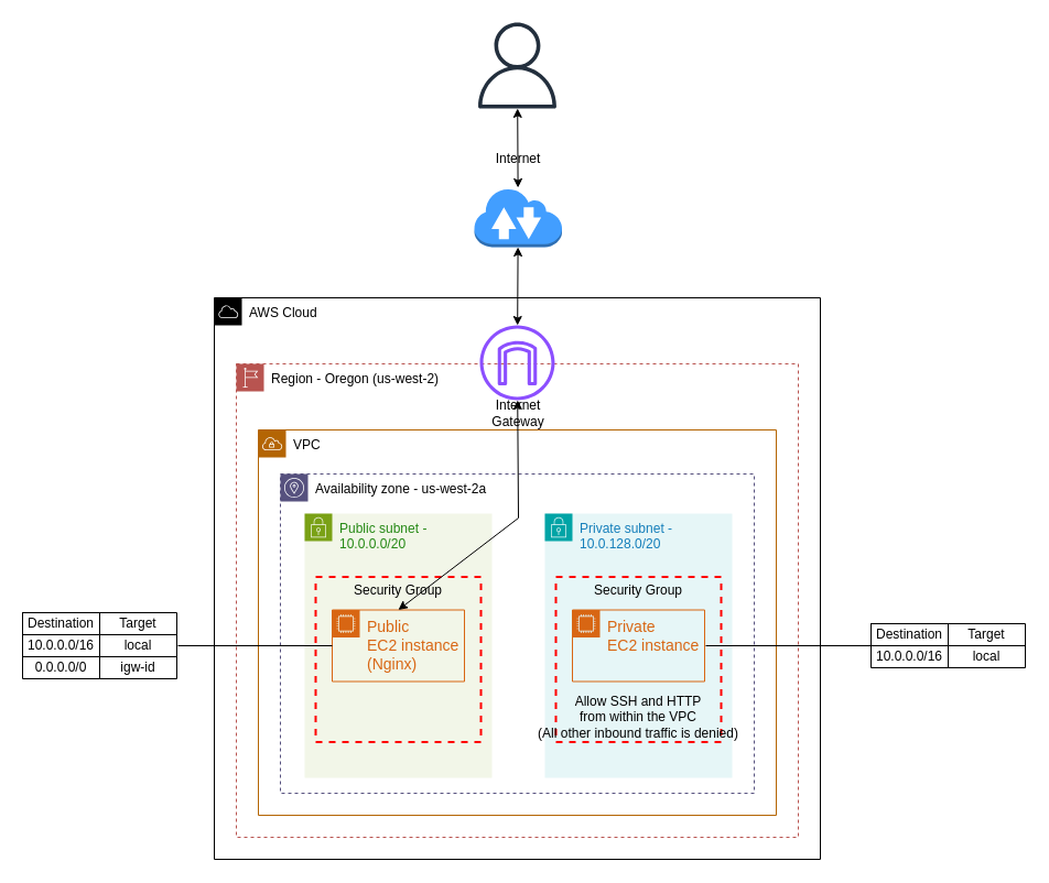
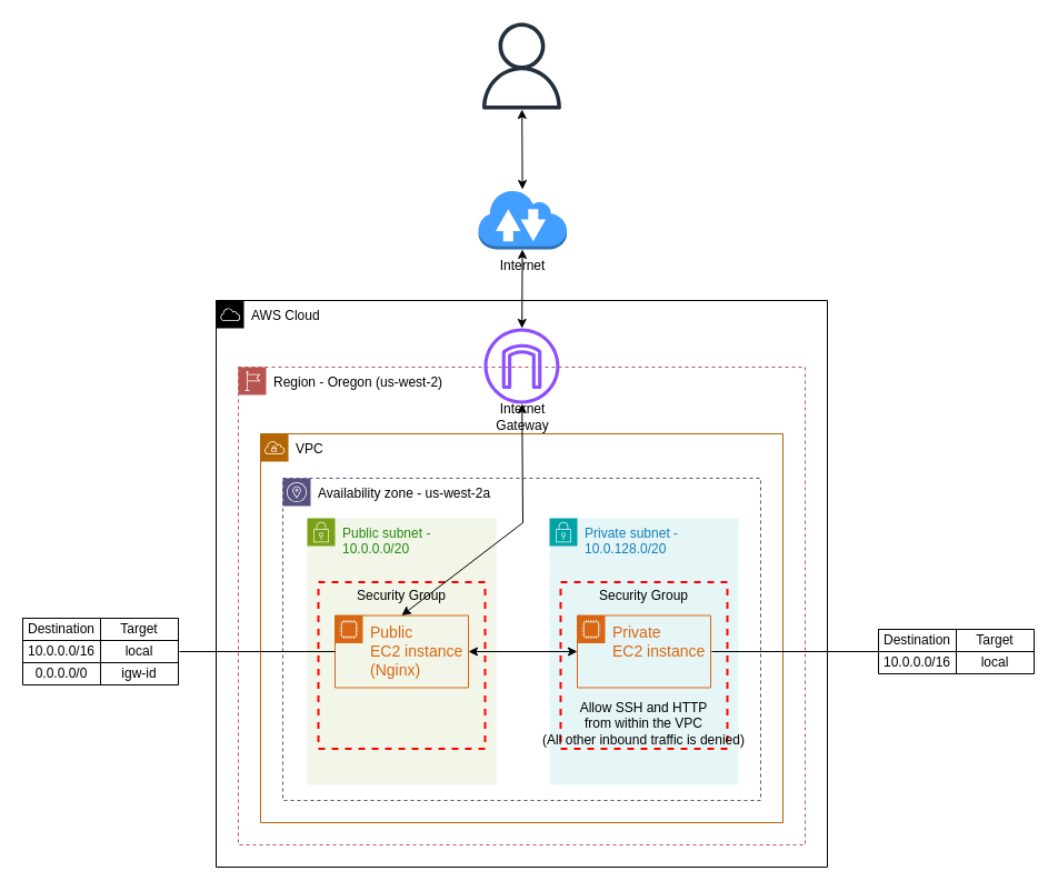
  <mxCell id="0" />
  <mxCell id="1" parent="0" />
  <mxCell id="2" value="AWS Cloud" style="sketch=0;outlineConnect=0;html=1;whiteSpace=wrap;fontSize=12;fontStyle=0;shape=mxgraph.aws4.group;grIcon=mxgraph.aws4.group_aws_cloud;verticalAlign=top;align=left;spacingLeft=30;dashed=0;movable=1;resizable=1;rotatable=1;deletable=1;editable=1;locked=0;connectable=1;" parent="1" vertex="1"><mxGeometry x="194" y="270" width="550" height="510" as="geometry" /></mxCell>
  <mxCell id="3" value="VPC" style="sketch=0;outlineConnect=0;html=1;whiteSpace=wrap;fontSize=12;fontStyle=0;shape=mxgraph.aws4.group;grIcon=mxgraph.aws4.group_vpc;strokeColor=#b46504;fillColor=none;verticalAlign=top;align=left;spacingLeft=30;dashed=0;" parent="1" vertex="1"><mxGeometry x="234" y="390" width="470" height="350" as="geometry" /></mxCell>
  <mxCell id="4" value="Region - Oregon (us-west-2)" style="sketch=0;outlineConnect=0;html=1;whiteSpace=wrap;fontSize=12;fontStyle=0;shape=mxgraph.aws4.group;grIcon=mxgraph.aws4.group_region;strokeColor=#b85450;fillColor=none;verticalAlign=top;align=left;spacingLeft=30;dashed=1;movable=1;resizable=1;rotatable=1;deletable=1;editable=1;locked=0;connectable=1;" parent="1" vertex="1"><mxGeometry x="214" y="330" width="510" height="430" as="geometry" /></mxCell>
  <mxCell id="5" value="" style="sketch=0;outlineConnect=0;fontColor=#232F3E;gradientColor=none;fillColor=#8C4FFF;strokeColor=none;dashed=0;verticalLabelPosition=bottom;verticalAlign=top;align=center;html=1;fontSize=12;fontStyle=0;aspect=fixed;pointerEvents=1;shape=mxgraph.aws4.internet_gateway;" parent="1" vertex="1"><mxGeometry x="435" y="295" width="68" height="68" as="geometry" /></mxCell>
  <mxCell id="6" value="" style="group" parent="1" vertex="1" connectable="0"><mxGeometry x="254" y="430" width="430" height="290" as="geometry" /></mxCell>
  <mxCell id="7" value="Availability zone - us-west-2a" style="sketch=0;outlineConnect=0;html=1;whiteSpace=wrap;fontSize=12;fontStyle=0;shape=mxgraph.aws4.group;grIcon=mxgraph.aws4.group_availability_zone;strokeColor=#56517e;fillColor=none;verticalAlign=top;align=left;spacingLeft=30;dashed=1;" parent="6" vertex="1"><mxGeometry width="430" height="290" as="geometry" /></mxCell>
  <mxCell id="8" value="Public subnet - 10.0.0.0/20" style="points=[[0,0],[0.25,0],[0.5,0],[0.75,0],[1,0],[1,0.25],[1,0.5],[1,0.75],[1,1],[0.75,1],[0.5,1],[0.25,1],[0,1],[0,0.75],[0,0.5],[0,0.25]];outlineConnect=0;gradientColor=none;html=1;whiteSpace=wrap;fontSize=12;fontStyle=0;container=1;pointerEvents=0;collapsible=0;recursiveResize=0;shape=mxgraph.aws4.group;grIcon=mxgraph.aws4.group_security_group;grStroke=0;strokeColor=#7AA116;fillColor=#F2F6E8;verticalAlign=top;align=left;spacingLeft=30;fontColor=#248814;dashed=0;" parent="6" vertex="1"><mxGeometry x="22" y="36" width="170" height="240" as="geometry" /></mxCell>
  <mxCell id="9" value="&lt;font style=&quot;font-size: 14px;&quot;&gt;Public &lt;br&gt;EC2 instance&amp;nbsp;&lt;br&gt;(Nginx)&lt;/font&gt;" style="points=[[0,0],[0.25,0],[0.5,0],[0.75,0],[1,0],[1,0.25],[1,0.5],[1,0.75],[1,1],[0.75,1],[0.5,1],[0.25,1],[0,1],[0,0.75],[0,0.5],[0,0.25]];outlineConnect=0;gradientColor=none;html=1;whiteSpace=wrap;fontSize=12;fontStyle=0;container=1;pointerEvents=0;collapsible=0;recursiveResize=0;shape=mxgraph.aws4.group;grIcon=mxgraph.aws4.group_ec2_instance_contents;strokeColor=#D86613;fillColor=none;verticalAlign=top;align=left;spacingLeft=30;fontColor=#D86613;dashed=0;" parent="8" vertex="1"><mxGeometry x="25" y="87.5" width="120" height="65" as="geometry" /></mxCell>
  <mxCell id="10" value="Security Group" style="fontStyle=0;verticalAlign=top;align=center;spacingTop=-2;fillColor=none;rounded=0;whiteSpace=wrap;html=1;strokeColor=#FF0000;strokeWidth=2;dashed=1;container=1;collapsible=0;expand=0;recursiveResize=0;" vertex="1" parent="8"><mxGeometry x="10" y="57.5" width="150" height="150" as="geometry" /></mxCell>
  <mxCell id="11" value="Private subnet - 10.0.128.0/20" style="points=[[0,0],[0.25,0],[0.5,0],[0.75,0],[1,0],[1,0.25],[1,0.5],[1,0.75],[1,1],[0.75,1],[0.5,1],[0.25,1],[0,1],[0,0.75],[0,0.5],[0,0.25]];outlineConnect=0;gradientColor=none;html=1;whiteSpace=wrap;fontSize=12;fontStyle=0;container=1;pointerEvents=0;collapsible=0;recursiveResize=0;shape=mxgraph.aws4.group;grIcon=mxgraph.aws4.group_security_group;grStroke=0;strokeColor=#00A4A6;fillColor=#E6F6F7;verticalAlign=top;align=left;spacingLeft=30;fontColor=#147EBA;dashed=0;" parent="6" vertex="1"><mxGeometry x="240" y="36" width="170" height="240" as="geometry" /></mxCell>
  <mxCell id="12" value="Security Group" style="fontStyle=0;verticalAlign=top;align=center;spacingTop=-2;fillColor=none;rounded=0;whiteSpace=wrap;html=1;strokeColor=#FF0000;strokeWidth=2;dashed=1;container=1;collapsible=0;expand=0;recursiveResize=0;" vertex="1" parent="11"><mxGeometry x="10" y="57.5" width="150" height="150" as="geometry" /></mxCell>
  <mxCell id="13" value="Allow SSH and HTTP &lt;br&gt;from within the VPC&lt;br&gt;(All other inbound traffic is denied)" style="text;strokeColor=none;align=center;fillColor=none;html=1;verticalAlign=middle;whiteSpace=wrap;rounded=0;" vertex="1" parent="12"><mxGeometry x="-20" y="102" width="190" height="50" as="geometry" /></mxCell>
+ <mxCell id="14" value="" style="endArrow=classic;startArrow=classic;html=1;rounded=0;exitX=1;exitY=0.5;exitDx=0;exitDy=0;" parent="6" source="9" target="16" edge="1"><mxGeometry width="50" height="50" relative="1" as="geometry"><mxPoint x="530" y="140" as="sourcePoint" /><mxPoint x="580" y="90" as="targetPoint" /></mxGeometry></mxCell>
  <mxCell id="15" value="" style="verticalLabelPosition=bottom;shadow=0;dashed=0;align=center;html=1;verticalAlign=top;strokeWidth=1;shape=mxgraph.mockup.markup.line;strokeColor=#000000;" vertex="1" parent="6"><mxGeometry x="-93" y="146" width="140" height="20" as="geometry" /></mxCell>
  <mxCell id="16" value="&lt;font style=&quot;&quot;&gt;&lt;font style=&quot;font-size: 14px;&quot;&gt;Private&lt;/font&gt;&lt;br&gt;&lt;font style=&quot;font-size: 14px;&quot;&gt;EC2 instance&lt;/font&gt;&lt;/font&gt;&lt;font style=&quot;font-size: 14px;&quot;&gt;&amp;nbsp;&lt;/font&gt;" style="points=[[0,0],[0.25,0],[0.5,0],[0.75,0],[1,0],[1,0.25],[1,0.5],[1,0.75],[1,1],[0.75,1],[0.5,1],[0.25,1],[0,1],[0,0.75],[0,0.5],[0,0.25]];outlineConnect=0;gradientColor=none;html=1;whiteSpace=wrap;fontSize=12;fontStyle=0;container=1;pointerEvents=0;collapsible=0;recursiveResize=0;shape=mxgraph.aws4.group;grIcon=mxgraph.aws4.group_ec2_instance_contents;strokeColor=#D86613;fillColor=none;verticalAlign=top;align=left;spacingLeft=30;fontColor=#D86613;dashed=0;" parent="6" vertex="1"><mxGeometry x="265" y="123.5" width="120" height="65" as="geometry" /></mxCell>
  <mxCell id="17" value="" style="outlineConnect=0;dashed=0;verticalLabelPosition=bottom;verticalAlign=top;align=center;html=1;shape=mxgraph.aws3.internet_2;fillColor=#429eff;strokeColor=#36393d;" parent="1" vertex="1"><mxGeometry x="430" y="170" width="79.5" height="54" as="geometry" /></mxCell>
  <mxCell id="18" value="" style="sketch=0;outlineConnect=0;fontColor=#232F3E;gradientColor=none;fillColor=#232F3D;strokeColor=none;dashed=0;verticalLabelPosition=bottom;verticalAlign=top;align=center;html=1;fontSize=12;fontStyle=0;aspect=fixed;pointerEvents=1;shape=mxgraph.aws4.user;" parent="1" vertex="1"><mxGeometry x="430" y="20" width="78" height="78" as="geometry" /></mxCell>
  <mxCell id="19" value="Internet Gateway" style="text;strokeColor=none;align=center;fillColor=none;html=1;verticalAlign=middle;whiteSpace=wrap;rounded=0;" parent="1" vertex="1"><mxGeometry x="439.75" y="360" width="60" height="30" as="geometry" /></mxCell>
- <mxCell id="20" value="Internet" style="text;strokeColor=none;align=center;fillColor=none;html=1;verticalAlign=middle;whiteSpace=wrap;rounded=0;" parent="1" vertex="1"><mxGeometry x="439.75" y="129" width="60" height="30" as="geometry" /></mxCell>
+ <mxCell id="20" value="Internet" style="text;strokeColor=none;align=center;fillColor=none;html=1;verticalAlign=middle;whiteSpace=wrap;rounded=0;" parent="1" vertex="1"><mxGeometry x="439.75" y="224" width="60" height="30" as="geometry" /></mxCell>
  <mxCell id="21" value="" style="endArrow=classic;startArrow=classic;html=1;rounded=0;" parent="1" source="17" target="18" edge="1"><mxGeometry width="50" height="50" relative="1" as="geometry"><mxPoint x="194" y="210" as="sourcePoint" /><mxPoint x="244" y="160" as="targetPoint" /></mxGeometry></mxCell>
  <mxCell id="22" value="" style="endArrow=classic;startArrow=classic;html=1;rounded=0;" parent="1" source="5" target="17" edge="1"><mxGeometry width="50" height="50" relative="1" as="geometry"><mxPoint x="480" y="180" as="sourcePoint" /><mxPoint x="479" y="108" as="targetPoint" /></mxGeometry></mxCell>
  <mxCell id="23" value="" style="endArrow=classic;startArrow=classic;html=1;rounded=0;exitX=0.5;exitY=0;exitDx=0;exitDy=0;" parent="1" source="9" target="5" edge="1"><mxGeometry width="50" height="50" relative="1" as="geometry"><mxPoint x="468" y="451" as="sourcePoint" /><mxPoint x="469" y="380" as="targetPoint" /><Array as="points"><mxPoint x="470" y="470" /></Array></mxGeometry></mxCell>
  <mxCell id="24" value="" style="shape=table;startSize=0;container=1;collapsible=0;childLayout=tableLayout;" vertex="1" parent="1"><mxGeometry x="20" y="556" width="140" height="60" as="geometry" /></mxCell>
  <mxCell id="25" value="" style="shape=tableRow;horizontal=0;startSize=0;swimlaneHead=0;swimlaneBody=0;strokeColor=inherit;top=0;left=0;bottom=0;right=0;collapsible=0;dropTarget=0;fillColor=none;points=[[0,0.5],[1,0.5]];portConstraint=eastwest;" vertex="1" parent="24"><mxGeometry width="140" height="20" as="geometry" /></mxCell>
  <mxCell id="26" value="Destination" style="shape=partialRectangle;html=1;whiteSpace=wrap;connectable=0;strokeColor=inherit;overflow=hidden;fillColor=none;top=0;left=0;bottom=0;right=0;pointerEvents=1;" vertex="1" parent="25"><mxGeometry width="70" height="20" as="geometry"><mxRectangle width="70" height="20" as="alternateBounds" /></mxGeometry></mxCell>
  <mxCell id="27" value="Target" style="shape=partialRectangle;html=1;whiteSpace=wrap;connectable=0;strokeColor=inherit;overflow=hidden;fillColor=none;top=0;left=0;bottom=0;right=0;pointerEvents=1;" vertex="1" parent="25"><mxGeometry x="70" width="70" height="20" as="geometry"><mxRectangle width="70" height="20" as="alternateBounds" /></mxGeometry></mxCell>
  <mxCell id="28" value="" style="shape=tableRow;horizontal=0;startSize=0;swimlaneHead=0;swimlaneBody=0;strokeColor=inherit;top=0;left=0;bottom=0;right=0;collapsible=0;dropTarget=0;fillColor=none;points=[[0,0.5],[1,0.5]];portConstraint=eastwest;" vertex="1" parent="24"><mxGeometry y="20" width="140" height="20" as="geometry" /></mxCell>
  <mxCell id="29" value="10.0.0.0/16" style="shape=partialRectangle;html=1;whiteSpace=wrap;connectable=0;strokeColor=inherit;overflow=hidden;fillColor=none;top=0;left=0;bottom=0;right=0;pointerEvents=1;" vertex="1" parent="28"><mxGeometry width="70" height="20" as="geometry"><mxRectangle width="70" height="20" as="alternateBounds" /></mxGeometry></mxCell>
  <mxCell id="30" value="local" style="shape=partialRectangle;html=1;whiteSpace=wrap;connectable=0;strokeColor=inherit;overflow=hidden;fillColor=none;top=0;left=0;bottom=0;right=0;pointerEvents=1;" vertex="1" parent="28"><mxGeometry x="70" width="70" height="20" as="geometry"><mxRectangle width="70" height="20" as="alternateBounds" /></mxGeometry></mxCell>
  <mxCell id="31" value="" style="shape=tableRow;horizontal=0;startSize=0;swimlaneHead=0;swimlaneBody=0;strokeColor=inherit;top=0;left=0;bottom=0;right=0;collapsible=0;dropTarget=0;fillColor=none;points=[[0,0.5],[1,0.5]];portConstraint=eastwest;" vertex="1" parent="24"><mxGeometry y="40" width="140" height="20" as="geometry" /></mxCell>
  <mxCell id="32" value="0.0.0.0/0" style="shape=partialRectangle;html=1;whiteSpace=wrap;connectable=0;strokeColor=inherit;overflow=hidden;fillColor=none;top=0;left=0;bottom=0;right=0;pointerEvents=1;" vertex="1" parent="31"><mxGeometry width="70" height="20" as="geometry"><mxRectangle width="70" height="20" as="alternateBounds" /></mxGeometry></mxCell>
  <mxCell id="33" value="igw-id" style="shape=partialRectangle;html=1;whiteSpace=wrap;connectable=0;strokeColor=inherit;overflow=hidden;fillColor=none;top=0;left=0;bottom=0;right=0;pointerEvents=1;" vertex="1" parent="31"><mxGeometry x="70" width="70" height="20" as="geometry"><mxRectangle width="70" height="20" as="alternateBounds" /></mxGeometry></mxCell>
  <mxCell id="34" value="" style="shape=table;startSize=0;container=1;collapsible=0;childLayout=tableLayout;" vertex="1" parent="1"><mxGeometry x="790" y="566" width="140" height="40" as="geometry" /></mxCell>
  <mxCell id="35" value="" style="shape=tableRow;horizontal=0;startSize=0;swimlaneHead=0;swimlaneBody=0;strokeColor=inherit;top=0;left=0;bottom=0;right=0;collapsible=0;dropTarget=0;fillColor=none;points=[[0,0.5],[1,0.5]];portConstraint=eastwest;" vertex="1" parent="34"><mxGeometry width="140" height="20" as="geometry" /></mxCell>
  <mxCell id="36" value="Destination" style="shape=partialRectangle;html=1;whiteSpace=wrap;connectable=0;strokeColor=inherit;overflow=hidden;fillColor=none;top=0;left=0;bottom=0;right=0;pointerEvents=1;" vertex="1" parent="35"><mxGeometry width="70" height="20" as="geometry"><mxRectangle width="70" height="20" as="alternateBounds" /></mxGeometry></mxCell>
  <mxCell id="37" value="Target" style="shape=partialRectangle;html=1;whiteSpace=wrap;connectable=0;strokeColor=inherit;overflow=hidden;fillColor=none;top=0;left=0;bottom=0;right=0;pointerEvents=1;" vertex="1" parent="35"><mxGeometry x="70" width="70" height="20" as="geometry"><mxRectangle width="70" height="20" as="alternateBounds" /></mxGeometry></mxCell>
  <mxCell id="38" value="" style="shape=tableRow;horizontal=0;startSize=0;swimlaneHead=0;swimlaneBody=0;strokeColor=inherit;top=0;left=0;bottom=0;right=0;collapsible=0;dropTarget=0;fillColor=none;points=[[0,0.5],[1,0.5]];portConstraint=eastwest;" vertex="1" parent="34"><mxGeometry y="20" width="140" height="20" as="geometry" /></mxCell>
  <mxCell id="39" value="10.0.0.0/16" style="shape=partialRectangle;html=1;whiteSpace=wrap;connectable=0;strokeColor=inherit;overflow=hidden;fillColor=none;top=0;left=0;bottom=0;right=0;pointerEvents=1;" vertex="1" parent="38"><mxGeometry width="70" height="20" as="geometry"><mxRectangle width="70" height="20" as="alternateBounds" /></mxGeometry></mxCell>
  <mxCell id="40" value="local" style="shape=partialRectangle;html=1;whiteSpace=wrap;connectable=0;strokeColor=inherit;overflow=hidden;fillColor=none;top=0;left=0;bottom=0;right=0;pointerEvents=1;" vertex="1" parent="38"><mxGeometry x="70" width="70" height="20" as="geometry"><mxRectangle width="70" height="20" as="alternateBounds" /></mxGeometry></mxCell>
  <mxCell id="41" value="" style="verticalLabelPosition=bottom;shadow=0;dashed=0;align=center;html=1;verticalAlign=top;strokeWidth=1;shape=mxgraph.mockup.markup.line;strokeColor=#000000;" vertex="1" parent="1"><mxGeometry x="640" y="576" width="150" height="20" as="geometry" /></mxCell>
